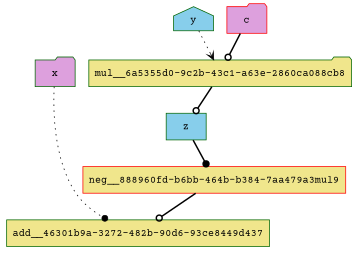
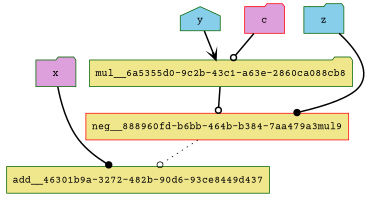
  strict digraph {
    fontname="Courier Prime"
    node [color=darkgreen fillcolor=khaki fontname="Courier Prime" shape=folder style=filled weight=0]
    edge [arrowhead=odot fontname="Courier Prime" style=bold weight=0]
    n1 [color=red label="neg__888960fd-b6bb-464b-b384-7aa479a3mul9" shape=box]
    n2 [label="add__46301b9a-3272-482b-90d6-93ce8449d437" shape=box]
    "mul__6a5355d0-9c2b-43c1-a63e-2860ca088cb8"
-   z [fillcolor=skyblue shape=box]
+   z [fillcolor=skyblue]
    y [fillcolor=skyblue shape=house]
    c [color=red fillcolor=plum]
    x [fillcolor=plum]
-   n1 -> n2
-   "mul__6a5355d0-9c2b-43c1-a63e-2860ca088cb8" -> z
+   n1 -> n2 [style=dotted]
+   "mul__6a5355d0-9c2b-43c1-a63e-2860ca088cb8" -> n1
    z -> n1 [arrowhead=dot]
-   y -> "mul__6a5355d0-9c2b-43c1-a63e-2860ca088cb8" [arrowhead=vee style=dotted]
+   y -> "mul__6a5355d0-9c2b-43c1-a63e-2860ca088cb8" [arrowhead=vee]
    c -> "mul__6a5355d0-9c2b-43c1-a63e-2860ca088cb8"
-   x -> n2 [arrowhead=dot style=dotted]
+   x -> n2 [arrowhead=dot]
  }
